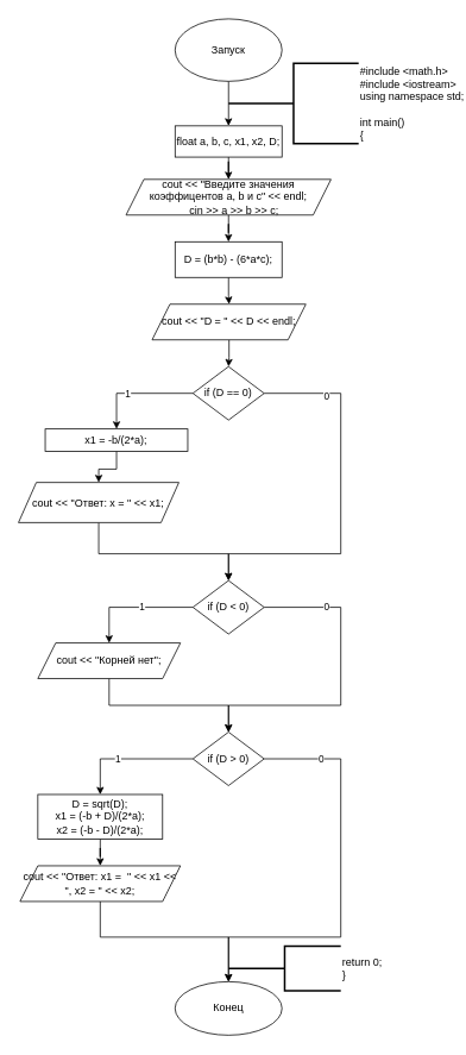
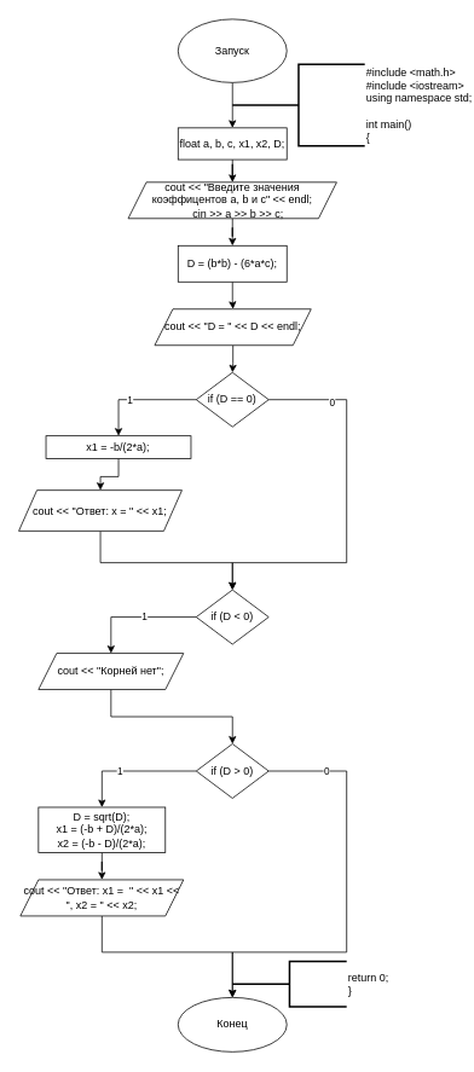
  <mxCell id="0" />
  <mxCell id="1" parent="0" />
  <mxCell id="2" value="" style="edgeStyle=orthogonalEdgeStyle;rounded=0;orthogonalLoop=1;jettySize=auto;html=1;" parent="1" source="3" target="5" edge="1"><mxGeometry relative="1" as="geometry" /></mxCell>
  <mxCell id="3" value="Запуск" style="ellipse;whiteSpace=wrap;html=1;" parent="1" vertex="1"><mxGeometry x="196" y="20" width="120" height="70" as="geometry" /></mxCell>
  <mxCell id="4" value="" style="edgeStyle=orthogonalEdgeStyle;rounded=0;orthogonalLoop=1;jettySize=auto;html=1;" parent="1" source="5" target="7" edge="1"><mxGeometry relative="1" as="geometry" /></mxCell>
  <mxCell id="5" value="float a, b, c, x1, x2, D;" style="whiteSpace=wrap;html=1;" parent="1" vertex="1"><mxGeometry x="196" y="140" width="120" height="35" as="geometry" /></mxCell>
  <mxCell id="6" value="" style="edgeStyle=orthogonalEdgeStyle;rounded=0;orthogonalLoop=1;jettySize=auto;html=1;" parent="1" source="7" target="12" edge="1"><mxGeometry relative="1" as="geometry"><mxPoint x="256" y="270" as="targetPoint" /></mxGeometry></mxCell>
  <mxCell id="7" value="cout &lt;&lt; &quot;Введите значения коэффицентов a, b и c&quot; &lt;&lt; endl;&#10;    cin &gt;&gt; a &gt;&gt; b &gt;&gt; c;" style="shape=parallelogram;perimeter=parallelogramPerimeter;whiteSpace=wrap;html=1;fixedSize=1;" parent="1" vertex="1"><mxGeometry x="141" y="200" width="230" height="40" as="geometry" /></mxCell>
  <mxCell id="8" value="Конец" style="ellipse;whiteSpace=wrap;html=1;" parent="1" vertex="1"><mxGeometry x="196" y="1100" width="120" height="60" as="geometry" /></mxCell>
  <mxCell id="9" value="return 0;&#10;}" style="strokeWidth=2;html=1;shape=mxgraph.flowchart.annotation_2;align=left;labelPosition=right;pointerEvents=1;" parent="1" vertex="1"><mxGeometry x="256" y="1060" width="126" height="50" as="geometry" /></mxCell>
  <mxCell id="10" value="&lt;div&gt;&lt;/div&gt;&lt;div&gt;#include &amp;lt;math.h&amp;gt;&lt;/div&gt;&lt;span&gt;#include &amp;lt;iostream&amp;gt;&lt;br&gt;&lt;/span&gt;using namespace std;&lt;br&gt;&lt;br&gt;int main()&lt;br&gt;{" style="strokeWidth=2;html=1;shape=mxgraph.flowchart.annotation_2;align=left;labelPosition=right;pointerEvents=1;" parent="1" vertex="1"><mxGeometry x="256" y="70" width="146" height="90" as="geometry" /></mxCell>
  <mxCell id="11" value="" style="edgeStyle=orthogonalEdgeStyle;rounded=0;orthogonalLoop=1;jettySize=auto;html=1;" edge="1" parent="1" source="12" target="14"><mxGeometry relative="1" as="geometry" /></mxCell>
  <mxCell id="12" value="D = (b*b) - (6*a*c);" style="rounded=0;whiteSpace=wrap;html=1;" vertex="1" parent="1"><mxGeometry x="196" y="270" width="120" height="40" as="geometry" /></mxCell>
  <mxCell id="13" value="" style="edgeStyle=orthogonalEdgeStyle;rounded=0;orthogonalLoop=1;jettySize=auto;html=1;" edge="1" parent="1" source="14" target="17"><mxGeometry relative="1" as="geometry" /></mxCell>
  <mxCell id="14" value="cout &lt;&lt; &quot;D = &quot; &lt;&lt; D &lt;&lt; endl;" style="shape=parallelogram;perimeter=parallelogramPerimeter;whiteSpace=wrap;html=1;fixedSize=1;rounded=0;" vertex="1" parent="1"><mxGeometry x="170.25" y="340" width="172.5" height="40" as="geometry" /></mxCell>
  <mxCell id="15" value="" style="edgeStyle=orthogonalEdgeStyle;rounded=0;orthogonalLoop=1;jettySize=auto;html=1;" edge="1" parent="1" source="17" target="19"><mxGeometry relative="1" as="geometry" /></mxCell>
  <mxCell id="16" value="1" style="edgeLabel;html=1;align=center;verticalAlign=middle;resizable=0;points=[];" vertex="1" connectable="0" parent="15"><mxGeometry x="0.18" relative="1" as="geometry"><mxPoint as="offset" /></mxGeometry></mxCell>
  <mxCell id="17" value="if (D == 0)" style="rhombus;whiteSpace=wrap;html=1;rounded=0;" vertex="1" parent="1"><mxGeometry x="216" y="410" width="80" height="60" as="geometry" /></mxCell>
  <mxCell id="18" value="" style="edgeStyle=orthogonalEdgeStyle;rounded=0;orthogonalLoop=1;jettySize=auto;html=1;" edge="1" parent="1" source="19" target="21"><mxGeometry relative="1" as="geometry" /></mxCell>
  <mxCell id="19" value="x1 = -b/(2*a);" style="whiteSpace=wrap;html=1;rounded=0;" vertex="1" parent="1"><mxGeometry x="50.25" y="480" width="160" height="25" as="geometry" /></mxCell>
  <mxCell id="20" value="" style="edgeStyle=orthogonalEdgeStyle;rounded=0;orthogonalLoop=1;jettySize=auto;html=1;" edge="1" parent="1" source="21" target="24"><mxGeometry relative="1" as="geometry"><Array as="points"><mxPoint x="110" y="620" /><mxPoint x="256" y="620" /></Array></mxGeometry></mxCell>
  <mxCell id="21" value="cout &lt;&lt; &quot;Ответ: x = &quot; &lt;&lt; x1;" style="shape=parallelogram;perimeter=parallelogramPerimeter;whiteSpace=wrap;html=1;fixedSize=1;rounded=0;" vertex="1" parent="1"><mxGeometry x="20.25" y="540" width="180" height="45" as="geometry" /></mxCell>
  <mxCell id="22" value="" style="edgeStyle=orthogonalEdgeStyle;rounded=0;orthogonalLoop=1;jettySize=auto;html=1;" edge="1" parent="1" source="24" target="28"><mxGeometry relative="1" as="geometry" /></mxCell>
  <mxCell id="23" value="1" style="edgeLabel;html=1;align=center;verticalAlign=middle;resizable=0;points=[];" vertex="1" connectable="0" parent="22"><mxGeometry x="-0.134" y="-1" relative="1" as="geometry"><mxPoint as="offset" /></mxGeometry></mxCell>
  <mxCell id="24" value="if (D &lt; 0)" style="rhombus;whiteSpace=wrap;html=1;rounded=0;" vertex="1" parent="1"><mxGeometry x="216" y="650" width="80" height="60" as="geometry" /></mxCell>
  <mxCell id="25" style="edgeStyle=orthogonalEdgeStyle;rounded=0;orthogonalLoop=1;jettySize=auto;html=1;exitX=1;exitY=0.5;exitDx=0;exitDy=0;entryX=0.5;entryY=0;entryDx=0;entryDy=0;" edge="1" parent="1" source="17" target="24"><mxGeometry relative="1" as="geometry"><mxPoint x="256" y="660" as="targetPoint" /><Array as="points"><mxPoint x="382" y="440" /><mxPoint x="382" y="620" /><mxPoint x="256" y="620" /></Array></mxGeometry></mxCell>
  <mxCell id="26" value="0" style="edgeLabel;html=1;align=center;verticalAlign=middle;resizable=0;points=[];" vertex="1" connectable="0" parent="25"><mxGeometry x="-0.673" y="-2" relative="1" as="geometry"><mxPoint as="offset" /></mxGeometry></mxCell>
  <mxCell id="27" value="" style="edgeStyle=orthogonalEdgeStyle;rounded=0;orthogonalLoop=1;jettySize=auto;html=1;" edge="1" parent="1" source="28" target="33"><mxGeometry relative="1" as="geometry"><Array as="points"><mxPoint x="122" y="790" /><mxPoint x="256" y="790" /></Array></mxGeometry></mxCell>
  <mxCell id="28" value="cout &lt;&lt; &quot;Корней нет&quot;;" style="shape=parallelogram;perimeter=parallelogramPerimeter;whiteSpace=wrap;html=1;fixedSize=1;rounded=0;" vertex="1" parent="1"><mxGeometry x="42" y="720" width="160" height="40" as="geometry" /></mxCell>
  <mxCell id="29" value="" style="edgeStyle=orthogonalEdgeStyle;rounded=0;orthogonalLoop=1;jettySize=auto;html=1;" edge="1" parent="1" source="33" target="37"><mxGeometry relative="1" as="geometry" /></mxCell>
  <mxCell id="30" value="1" style="edgeLabel;html=1;align=center;verticalAlign=middle;resizable=0;points=[];" vertex="1" connectable="0" parent="29"><mxGeometry x="0.181" y="-1" relative="1" as="geometry"><mxPoint as="offset" /></mxGeometry></mxCell>
  <mxCell id="31" style="edgeStyle=orthogonalEdgeStyle;rounded=0;orthogonalLoop=1;jettySize=auto;html=1;" edge="1" parent="1" source="33"><mxGeometry relative="1" as="geometry"><mxPoint x="256" y="1100" as="targetPoint" /><Array as="points"><mxPoint x="382" y="850" /><mxPoint x="382" y="1050" /><mxPoint x="256" y="1050" /></Array></mxGeometry></mxCell>
  <mxCell id="32" value="0" style="edgeLabel;html=1;align=center;verticalAlign=middle;resizable=0;points=[];" vertex="1" connectable="0" parent="31"><mxGeometry x="-0.727" y="1" relative="1" as="geometry"><mxPoint as="offset" /></mxGeometry></mxCell>
  <mxCell id="33" value="if (D &gt; 0)" style="rhombus;whiteSpace=wrap;html=1;rounded=0;" vertex="1" parent="1"><mxGeometry x="216" y="820" width="80" height="60" as="geometry" /></mxCell>
- <mxCell id="34" style="edgeStyle=orthogonalEdgeStyle;rounded=0;orthogonalLoop=1;jettySize=auto;html=1;entryX=0.5;entryY=0;entryDx=0;entryDy=0;exitX=1;exitY=0.5;exitDx=0;exitDy=0;" edge="1" parent="1" source="24" target="33"><mxGeometry relative="1" as="geometry"><Array as="points"><mxPoint x="382" y="680" /><mxPoint x="382" y="790" /><mxPoint x="256" y="790" /></Array></mxGeometry></mxCell>
- <mxCell id="35" value="0" style="edgeLabel;html=1;align=center;verticalAlign=middle;resizable=0;points=[];" vertex="1" connectable="0" parent="34"><mxGeometry x="-0.608" y="1" relative="1" as="geometry"><mxPoint as="offset" /></mxGeometry></mxCell>
  <mxCell id="36" value="" style="edgeStyle=orthogonalEdgeStyle;rounded=0;orthogonalLoop=1;jettySize=auto;html=1;" edge="1" parent="1" source="37" target="39"><mxGeometry relative="1" as="geometry" /></mxCell>
  <mxCell id="37" value="D = sqrt(D);&lt;br&gt;x1 = (-b + D)/(2*a);&lt;br&gt;x2 = (-b - D)/(2*a);" style="whiteSpace=wrap;html=1;rounded=0;" vertex="1" parent="1"><mxGeometry x="42" y="890" width="140" height="50" as="geometry" /></mxCell>
  <mxCell id="38" style="edgeStyle=orthogonalEdgeStyle;rounded=0;orthogonalLoop=1;jettySize=auto;html=1;entryX=0.5;entryY=0;entryDx=0;entryDy=0;" edge="1" parent="1" source="39" target="8"><mxGeometry relative="1" as="geometry"><Array as="points"><mxPoint x="112" y="1050" /><mxPoint x="256" y="1050" /></Array></mxGeometry></mxCell>
  <mxCell id="39" value="cout &lt;&lt; &quot;Ответ: x1 =  &quot; &lt;&lt; x1 &lt;&lt; &quot;, x2 = &quot; &lt;&lt; x2;" style="shape=parallelogram;perimeter=parallelogramPerimeter;whiteSpace=wrap;html=1;fixedSize=1;rounded=0;" vertex="1" parent="1"><mxGeometry x="22" y="970" width="180" height="40" as="geometry" /></mxCell>
